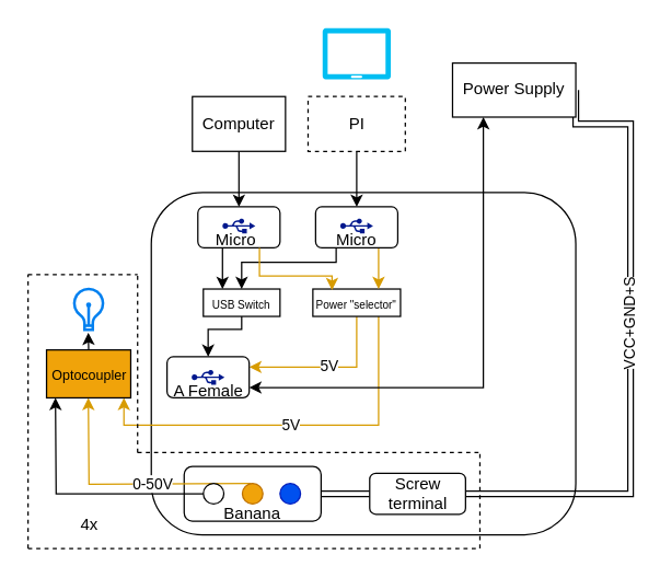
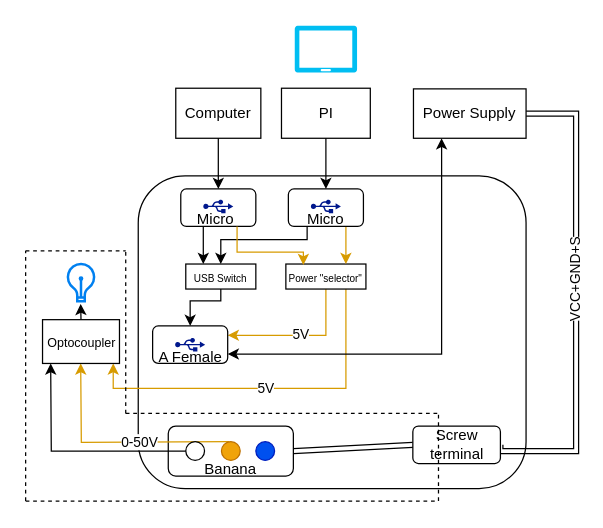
  <mxCell id="0" />
  <mxCell id="1" parent="0" />
- <mxCell id="2" value="PI" style="rounded=0;whiteSpace=wrap;html=1;dashed=1;" parent="1" vertex="1"><mxGeometry x="224.5" y="70" width="71" height="40" as="geometry" /></mxCell>
+ <mxCell id="2" value="PI" style="rounded=0;whiteSpace=wrap;html=1;" parent="1" vertex="1"><mxGeometry x="224.5" y="70" width="71" height="40" as="geometry" /></mxCell>
  <mxCell id="3" value="Computer" style="rounded=0;whiteSpace=wrap;html=1;" parent="1" vertex="1"><mxGeometry x="140" y="70" width="68" height="40" as="geometry" /></mxCell>
  <mxCell id="4" value="" style="rounded=1;whiteSpace=wrap;html=1;" parent="1" vertex="1"><mxGeometry x="110" y="140" width="310" height="250" as="geometry" /></mxCell>
  <mxCell id="5" style="edgeStyle=orthogonalEdgeStyle;rounded=0;orthogonalLoop=1;jettySize=auto;html=1;exitX=0.5;exitY=1;exitDx=0;exitDy=0;entryX=0.5;entryY=0;entryDx=0;entryDy=0;" parent="1" source="6" target="11" edge="1"><mxGeometry relative="1" as="geometry"><Array as="points"><mxPoint x="176" y="240" /><mxPoint x="152" y="240" /></Array></mxGeometry></mxCell>
  <mxCell id="6" value="&lt;font style=&quot;font-size: 8px;&quot;&gt;USB Switch&lt;/font&gt;" style="rounded=0;whiteSpace=wrap;html=1;" parent="1" vertex="1"><mxGeometry x="148" y="210.52" width="56" height="20" as="geometry" /></mxCell>
  <mxCell id="7" style="edgeStyle=orthogonalEdgeStyle;rounded=0;orthogonalLoop=1;jettySize=auto;html=1;exitX=0.5;exitY=1;exitDx=0;exitDy=0;entryX=1;entryY=0.25;entryDx=0;entryDy=0;fillColor=#ffe6cc;strokeColor=#d79b00;" parent="1" source="10" target="11" edge="1"><mxGeometry relative="1" as="geometry" /></mxCell>
  <mxCell id="8" value="5V" style="edgeLabel;html=1;align=center;verticalAlign=middle;resizable=0;points=[];" parent="7" vertex="1" connectable="0"><mxGeometry x="-0.021" y="-1" relative="1" as="geometry"><mxPoint as="offset" /></mxGeometry></mxCell>
  <mxCell id="9" value="5V" style="edgeStyle=orthogonalEdgeStyle;rounded=0;orthogonalLoop=1;jettySize=auto;html=1;exitX=0.75;exitY=1;exitDx=0;exitDy=0;entryX=1;entryY=1;entryDx=0;entryDy=0;entryPerimeter=0;fillColor=#ffe6cc;strokeColor=#d79b00;" parent="1" source="10" edge="1"><mxGeometry relative="1" as="geometry"><Array as="points"><mxPoint x="276" y="310" /><mxPoint x="90" y="310" /></Array><mxPoint x="90" y="290" as="targetPoint" /></mxGeometry></mxCell>
  <mxCell id="10" value="&lt;font style=&quot;font-size: 8px;&quot;&gt;Power &quot;selector&quot;&lt;/font&gt;" style="rounded=0;whiteSpace=wrap;html=1;" parent="1" vertex="1"><mxGeometry x="228" y="210.52" width="64" height="20" as="geometry" /></mxCell>
  <mxCell id="11" value="" style="rounded=1;whiteSpace=wrap;html=1;" parent="1" vertex="1"><mxGeometry x="121.5" y="260" width="60" height="30" as="geometry" /></mxCell>
  <mxCell id="12" value="" style="sketch=0;aspect=fixed;pointerEvents=1;shadow=0;dashed=0;html=1;strokeColor=none;labelPosition=center;verticalLabelPosition=bottom;verticalAlign=top;align=center;fillColor=#00188D;shape=mxgraph.mscae.enterprise.usb" parent="1" vertex="1"><mxGeometry x="139.5" y="269.48" width="24" height="11.04" as="geometry" /></mxCell>
  <mxCell id="13" value="" style="rounded=1;whiteSpace=wrap;html=1;" parent="1" vertex="1"><mxGeometry x="134" y="340" width="100" height="40" as="geometry" /></mxCell>
  <mxCell id="14" value="" style="ellipse;whiteSpace=wrap;html=1;aspect=fixed;fillColor=#0050ef;fontColor=#ffffff;strokeColor=#001DBC;" parent="1" vertex="1"><mxGeometry x="204" y="352.5" width="15" height="15" as="geometry" /></mxCell>
  <mxCell id="15" style="edgeStyle=orthogonalEdgeStyle;rounded=0;orthogonalLoop=1;jettySize=auto;html=1;exitX=0.5;exitY=0;exitDx=0;exitDy=0;fillColor=#ffe6cc;strokeColor=#d79b00;" parent="1" edge="1"><mxGeometry relative="1" as="geometry"><mxPoint x="183" y="352.5" as="sourcePoint" /><mxPoint x="64" y="290" as="targetPoint" /></mxGeometry></mxCell>
  <mxCell id="16" value="0-50V" style="edgeLabel;html=1;align=center;verticalAlign=middle;resizable=0;points=[];" parent="15" vertex="1" connectable="0"><mxGeometry x="-0.192" relative="1" as="geometry"><mxPoint as="offset" /></mxGeometry></mxCell>
  <mxCell id="17" value="" style="ellipse;whiteSpace=wrap;html=1;aspect=fixed;fillColor=#f0a30a;fontColor=#000000;strokeColor=#BD7000;" parent="1" vertex="1"><mxGeometry x="176.5" y="352.5" width="15" height="15" as="geometry" /></mxCell>
  <mxCell id="18" value="" style="ellipse;whiteSpace=wrap;html=1;aspect=fixed;" parent="1" vertex="1"><mxGeometry x="148" y="352.5" width="15" height="15" as="geometry" /></mxCell>
  <mxCell id="19" style="edgeStyle=orthogonalEdgeStyle;rounded=0;orthogonalLoop=1;jettySize=auto;html=1;exitX=0.25;exitY=1;exitDx=0;exitDy=0;entryX=1;entryY=0.75;entryDx=0;entryDy=0;startArrow=classic;startFill=1;" parent="1" source="22" target="11" edge="1"><mxGeometry relative="1" as="geometry" /></mxCell>
  <mxCell id="20" style="edgeStyle=orthogonalEdgeStyle;rounded=0;orthogonalLoop=1;jettySize=auto;html=1;exitX=1;exitY=0.5;exitDx=0;exitDy=0;entryX=1;entryY=0.5;entryDx=0;entryDy=0;shape=link;" parent="1" source="22" target="33" edge="1"><mxGeometry relative="1" as="geometry"><Array as="points"><mxPoint x="460" y="90" /><mxPoint x="460" y="360" /></Array></mxGeometry></mxCell>
  <mxCell id="21" value="VCC+GND+S" style="edgeLabel;html=1;align=center;verticalAlign=middle;resizable=0;points=[];rotation=-90;" parent="20" vertex="1" connectable="0"><mxGeometry x="-0.07" y="-1" relative="1" as="geometry"><mxPoint as="offset" /></mxGeometry></mxCell>
- <mxCell id="22" value="Power Supply" style="rounded=0;whiteSpace=wrap;html=1;" parent="1" vertex="1"><mxGeometry x="330" y="45.52" width="90" height="39.48" as="geometry" /></mxCell>
+ <mxCell id="22" value="Power Supply" style="rounded=0;whiteSpace=wrap;html=1;" parent="1" vertex="1"><mxGeometry x="330" y="70.52" width="90" height="39.48" as="geometry" /></mxCell>
  <mxCell id="23" style="edgeStyle=orthogonalEdgeStyle;rounded=0;orthogonalLoop=1;jettySize=auto;html=1;exitX=0.25;exitY=1;exitDx=0;exitDy=0;entryX=0.25;entryY=0;entryDx=0;entryDy=0;" parent="1" source="24" target="6" edge="1"><mxGeometry relative="1" as="geometry" /></mxCell>
  <mxCell id="24" value="" style="rounded=1;whiteSpace=wrap;html=1;" parent="1" vertex="1"><mxGeometry x="144" y="150.52" width="60" height="30" as="geometry" /></mxCell>
  <mxCell id="25" value="" style="sketch=0;aspect=fixed;pointerEvents=1;shadow=0;dashed=0;html=1;strokeColor=none;labelPosition=center;verticalLabelPosition=bottom;verticalAlign=top;align=center;fillColor=#00188D;shape=mxgraph.mscae.enterprise.usb" parent="1" vertex="1"><mxGeometry x="162" y="158.96" width="24" height="11.04" as="geometry" /></mxCell>
  <mxCell id="26" style="edgeStyle=orthogonalEdgeStyle;rounded=0;orthogonalLoop=1;jettySize=auto;html=1;exitX=0.25;exitY=1;exitDx=0;exitDy=0;entryX=0.5;entryY=0;entryDx=0;entryDy=0;" parent="1" source="28" target="6" edge="1"><mxGeometry relative="1" as="geometry"><Array as="points"><mxPoint x="245" y="191" /><mxPoint x="176" y="191" /></Array></mxGeometry></mxCell>
  <mxCell id="27" style="edgeStyle=orthogonalEdgeStyle;rounded=0;orthogonalLoop=1;jettySize=auto;html=1;exitX=0.75;exitY=1;exitDx=0;exitDy=0;entryX=0.75;entryY=0;entryDx=0;entryDy=0;fillColor=#ffe6cc;strokeColor=#d79b00;" parent="1" source="28" target="10" edge="1"><mxGeometry relative="1" as="geometry" /></mxCell>
  <mxCell id="28" value="" style="rounded=1;whiteSpace=wrap;html=1;" parent="1" vertex="1"><mxGeometry x="230" y="150.52" width="60" height="30" as="geometry" /></mxCell>
  <mxCell id="29" value="" style="sketch=0;aspect=fixed;pointerEvents=1;shadow=0;dashed=0;html=1;strokeColor=none;labelPosition=center;verticalLabelPosition=bottom;verticalAlign=top;align=center;fillColor=#00188D;shape=mxgraph.mscae.enterprise.usb" parent="1" vertex="1"><mxGeometry x="248" y="158.96" width="24" height="11.04" as="geometry" /></mxCell>
  <mxCell id="30" style="edgeStyle=orthogonalEdgeStyle;rounded=0;orthogonalLoop=1;jettySize=auto;html=1;exitX=0.75;exitY=1;exitDx=0;exitDy=0;entryX=0.219;entryY=0.041;entryDx=0;entryDy=0;entryPerimeter=0;fillColor=#ffe6cc;strokeColor=#d79b00;" parent="1" source="24" target="10" edge="1"><mxGeometry relative="1" as="geometry"><Array as="points"><mxPoint x="189" y="201" /><mxPoint x="242" y="201" /></Array></mxGeometry></mxCell>
  <mxCell id="31" style="edgeStyle=orthogonalEdgeStyle;rounded=0;orthogonalLoop=1;jettySize=auto;html=1;exitX=0;exitY=0.5;exitDx=0;exitDy=0;entryX=0;entryY=1;entryDx=0;entryDy=0;entryPerimeter=0;" parent="1" source="18" edge="1"><mxGeometry relative="1" as="geometry"><mxPoint x="40" y="290" as="targetPoint" /></mxGeometry></mxCell>
  <mxCell id="32" style="rounded=0;orthogonalLoop=1;jettySize=auto;html=1;exitX=0;exitY=0.5;exitDx=0;exitDy=0;entryX=1;entryY=0.5;entryDx=0;entryDy=0;shape=link;" parent="1" source="33" target="13" edge="1"><mxGeometry relative="1" as="geometry" /></mxCell>
- <mxCell id="33" value="Screw terminal" style="rounded=1;whiteSpace=wrap;html=1;" parent="1" vertex="1"><mxGeometry x="269.5" y="345" width="70" height="30" as="geometry" /></mxCell>
+ <mxCell id="33" value="Screw terminal" style="rounded=1;whiteSpace=wrap;html=1;" parent="1" vertex="1"><mxGeometry x="329.5" y="340" width="70" height="30" as="geometry" /></mxCell>
  <mxCell id="34" value="" style="endArrow=none;dashed=1;html=1;rounded=0;" parent="1" edge="1"><mxGeometry width="50" height="50" relative="1" as="geometry"><mxPoint x="20" y="200" as="sourcePoint" /><mxPoint x="100" y="200" as="targetPoint" /></mxGeometry></mxCell>
  <mxCell id="35" value="" style="endArrow=none;dashed=1;html=1;rounded=0;" parent="1" edge="1"><mxGeometry width="50" height="50" relative="1" as="geometry"><mxPoint x="20" y="400" as="sourcePoint" /><mxPoint x="20" y="200" as="targetPoint" /></mxGeometry></mxCell>
  <mxCell id="36" value="" style="endArrow=none;dashed=1;html=1;rounded=0;" parent="1" edge="1"><mxGeometry width="50" height="50" relative="1" as="geometry"><mxPoint x="20" y="400" as="sourcePoint" /><mxPoint x="350" y="400" as="targetPoint" /></mxGeometry></mxCell>
  <mxCell id="37" value="" style="endArrow=none;dashed=1;html=1;rounded=0;" parent="1" edge="1"><mxGeometry width="50" height="50" relative="1" as="geometry"><mxPoint x="350" y="400" as="sourcePoint" /><mxPoint x="350" y="330" as="targetPoint" /></mxGeometry></mxCell>
  <mxCell id="38" value="" style="endArrow=none;dashed=1;html=1;rounded=0;" parent="1" edge="1"><mxGeometry width="50" height="50" relative="1" as="geometry"><mxPoint x="100" y="330" as="sourcePoint" /><mxPoint x="350" y="330" as="targetPoint" /></mxGeometry></mxCell>
  <mxCell id="39" value="" style="endArrow=none;dashed=1;html=1;rounded=0;" parent="1" edge="1"><mxGeometry width="50" height="50" relative="1" as="geometry"><mxPoint x="100" y="330" as="sourcePoint" /><mxPoint x="100" y="200" as="targetPoint" /></mxGeometry></mxCell>
- <mxCell id="40" value="4x" style="text;html=1;align=center;verticalAlign=middle;whiteSpace=wrap;rounded=0;" parent="1" vertex="1"><mxGeometry x="35" y="367.5" width="60" height="30" as="geometry" /></mxCell>
  <mxCell id="41" style="edgeStyle=orthogonalEdgeStyle;rounded=0;orthogonalLoop=1;jettySize=auto;html=1;exitX=0.5;exitY=1;exitDx=0;exitDy=0;entryX=0.5;entryY=0;entryDx=0;entryDy=0;" parent="1" source="3" target="24" edge="1"><mxGeometry relative="1" as="geometry" /></mxCell>
  <mxCell id="42" style="edgeStyle=orthogonalEdgeStyle;rounded=0;orthogonalLoop=1;jettySize=auto;html=1;exitX=0.5;exitY=1;exitDx=0;exitDy=0;entryX=0.5;entryY=0;entryDx=0;entryDy=0;" parent="1" source="2" target="28" edge="1"><mxGeometry relative="1" as="geometry" /></mxCell>
  <mxCell id="43" value="Micro" style="text;html=1;align=center;verticalAlign=middle;whiteSpace=wrap;rounded=0;" parent="1" vertex="1"><mxGeometry x="150" y="170" width="44" height="10.52" as="geometry" /></mxCell>
  <mxCell id="44" value="Micro" style="text;html=1;align=center;verticalAlign=middle;whiteSpace=wrap;rounded=0;" parent="1" vertex="1"><mxGeometry x="238" y="170" width="44" height="10.52" as="geometry" /></mxCell>
  <mxCell id="45" value="A Female" style="text;html=1;align=center;verticalAlign=middle;whiteSpace=wrap;rounded=0;" parent="1" vertex="1"><mxGeometry x="121.5" y="279.48" width="60" height="10.52" as="geometry" /></mxCell>
  <mxCell id="46" value="" style="verticalLabelPosition=bottom;html=1;verticalAlign=top;align=center;strokeColor=none;fillColor=#00BEF2;shape=mxgraph.azure.tablet;pointerEvents=1;" parent="1" vertex="1"><mxGeometry x="235" y="20" width="50" height="37.5" as="geometry" /></mxCell>
  <mxCell id="47" value="Banana" style="text;html=1;align=center;verticalAlign=middle;whiteSpace=wrap;rounded=0;" parent="1" vertex="1"><mxGeometry x="154" y="360" width="60" height="30" as="geometry" /></mxCell>
- <mxCell id="48" value="&lt;font style=&quot;font-size: 10px;&quot;&gt;Optocoupler&lt;/font&gt;" style="rounded=0;whiteSpace=wrap;html=1;fillColor=#f0a30a;" vertex="1" parent="1"><mxGeometry x="33.5" y="255" width="61.5" height="35" as="geometry" /></mxCell>
+ <mxCell id="48" value="&lt;font style=&quot;font-size: 10px;&quot;&gt;Optocoupler&lt;/font&gt;" style="rounded=0;whiteSpace=wrap;html=1;" vertex="1" parent="1"><mxGeometry x="33.5" y="255" width="61.5" height="35" as="geometry" /></mxCell>
  <mxCell id="49" value="" style="html=1;verticalLabelPosition=bottom;align=center;labelBackgroundColor=#ffffff;verticalAlign=top;strokeWidth=2;strokeColor=#0080F0;shadow=0;dashed=0;shape=mxgraph.ios7.icons.lightbulb;" vertex="1" parent="1"><mxGeometry x="52.85" y="210.52" width="22.8" height="29.7" as="geometry" /></mxCell>
  <mxCell id="50" style="edgeStyle=orthogonalEdgeStyle;rounded=0;orthogonalLoop=1;jettySize=auto;html=1;exitX=0.5;exitY=0;exitDx=0;exitDy=0;entryX=0.488;entryY=1.074;entryDx=0;entryDy=0;entryPerimeter=0;" edge="1" parent="1" source="48" target="49"><mxGeometry relative="1" as="geometry" /></mxCell>
